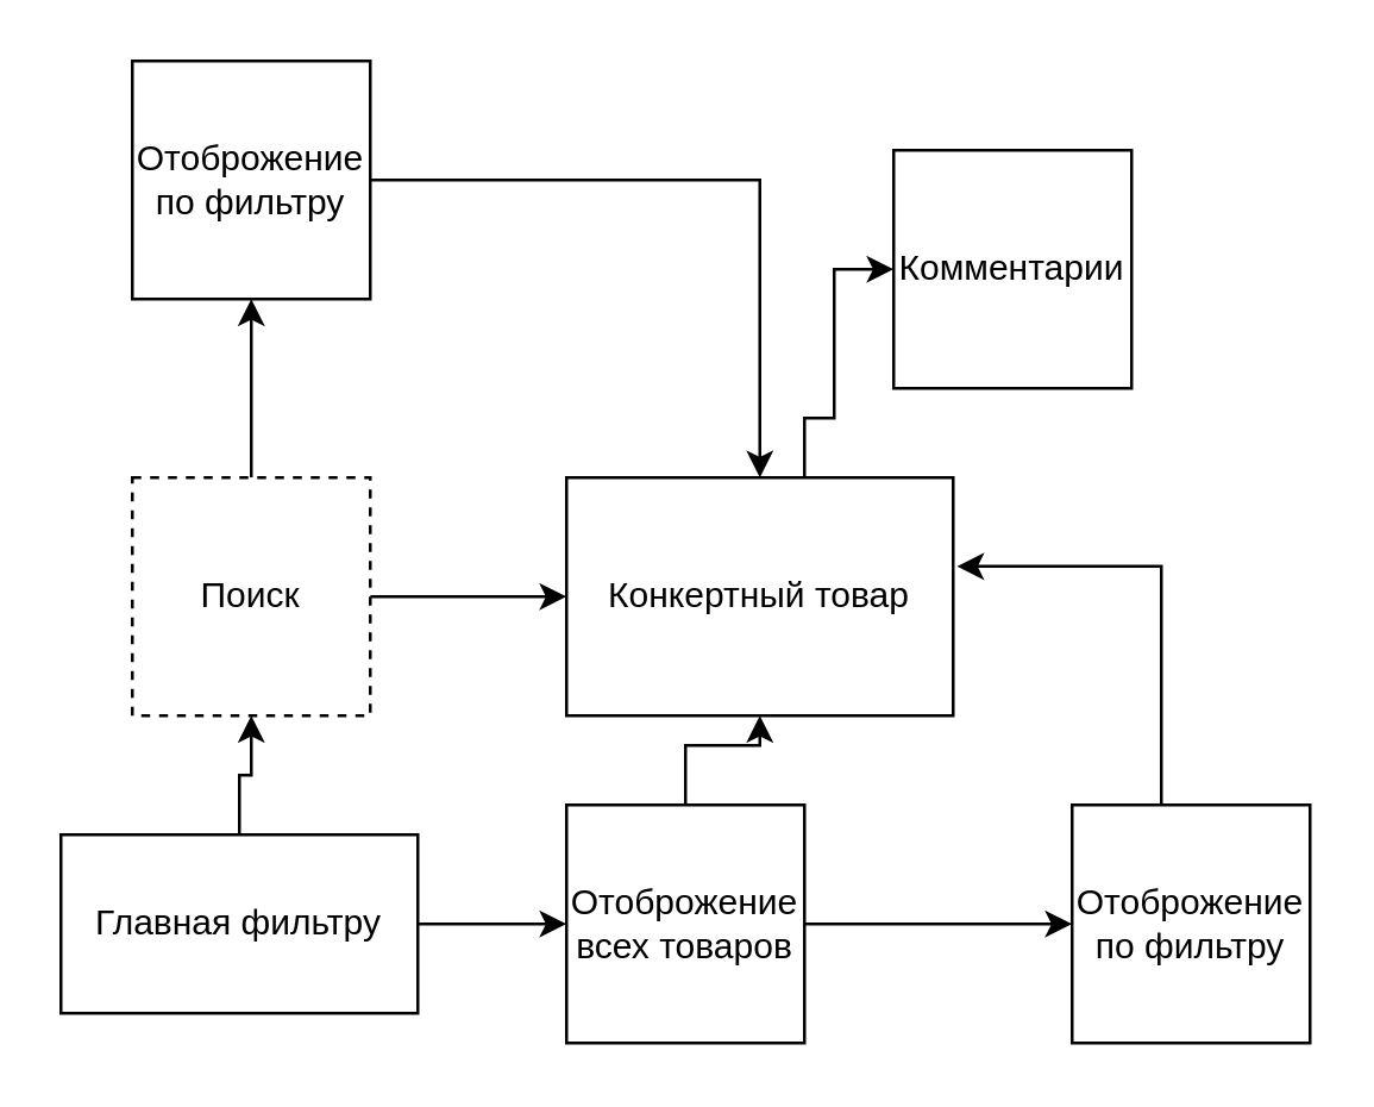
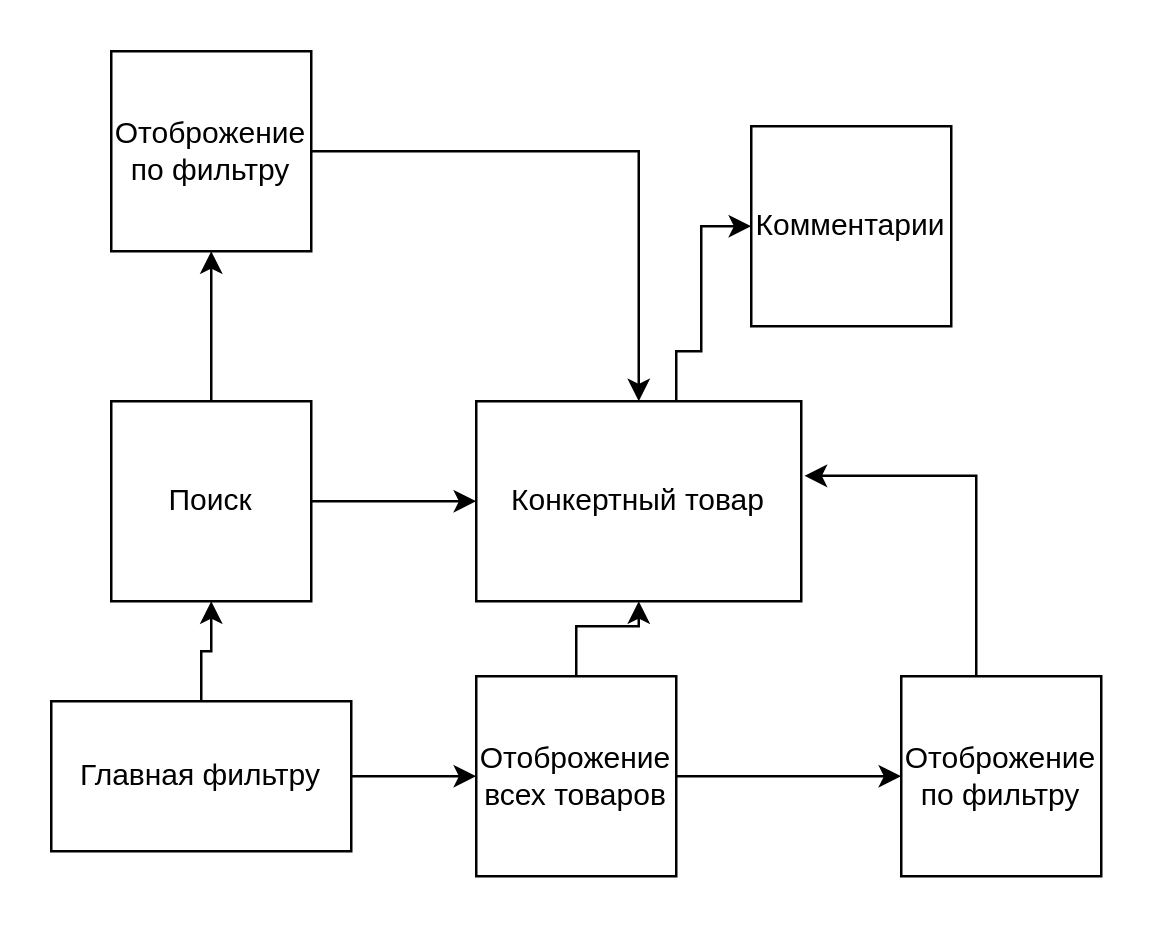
  <mxCell id="0" />
  <mxCell id="1" parent="0" />
  <mxCell id="2" value="" style="edgeStyle=orthogonalEdgeStyle;rounded=0;orthogonalLoop=1;jettySize=auto;html=1;" edge="1" parent="1" source="4" target="7"><mxGeometry relative="1" as="geometry" /></mxCell>
  <mxCell id="3" value="" style="edgeStyle=orthogonalEdgeStyle;rounded=0;orthogonalLoop=1;jettySize=auto;html=1;" edge="1" parent="1" source="4" target="12"><mxGeometry relative="1" as="geometry" /></mxCell>
  <mxCell id="4" value="Главная фильтру" style="rounded=0;whiteSpace=wrap;html=1;" vertex="1" parent="1"><mxGeometry x="20" y="280" width="120" height="60" as="geometry" /></mxCell>
  <mxCell id="5" value="" style="edgeStyle=orthogonalEdgeStyle;rounded=0;orthogonalLoop=1;jettySize=auto;html=1;" edge="1" parent="1" source="7" target="14"><mxGeometry relative="1" as="geometry" /></mxCell>
  <mxCell id="6" value="" style="edgeStyle=orthogonalEdgeStyle;rounded=0;orthogonalLoop=1;jettySize=auto;html=1;" edge="1" parent="1" source="7" target="16"><mxGeometry relative="1" as="geometry" /></mxCell>
- <mxCell id="7" value="Поиск" style="whiteSpace=wrap;html=1;aspect=fixed;dashed=1;" vertex="1" parent="1"><mxGeometry x="44" y="160" width="80" height="80" as="geometry" /></mxCell>
+ <mxCell id="7" value="Поиск" style="whiteSpace=wrap;html=1;aspect=fixed;" vertex="1" parent="1"><mxGeometry x="44" y="160" width="80" height="80" as="geometry" /></mxCell>
  <mxCell id="8" style="edgeStyle=orthogonalEdgeStyle;rounded=0;orthogonalLoop=1;jettySize=auto;html=1;entryX=1.01;entryY=0.373;entryDx=0;entryDy=0;entryPerimeter=0;" edge="1" parent="1" source="9" target="16"><mxGeometry relative="1" as="geometry"><Array as="points"><mxPoint x="390" y="190" /></Array></mxGeometry></mxCell>
  <mxCell id="9" value="Отоброжение по фильтру" style="whiteSpace=wrap;html=1;aspect=fixed;" vertex="1" parent="1"><mxGeometry x="360" y="270" width="80" height="80" as="geometry" /></mxCell>
  <mxCell id="10" value="" style="edgeStyle=orthogonalEdgeStyle;rounded=0;orthogonalLoop=1;jettySize=auto;html=1;" edge="1" parent="1" source="12" target="9"><mxGeometry relative="1" as="geometry" /></mxCell>
  <mxCell id="11" value="" style="edgeStyle=orthogonalEdgeStyle;rounded=0;orthogonalLoop=1;jettySize=auto;html=1;" edge="1" parent="1" source="12" target="16"><mxGeometry relative="1" as="geometry" /></mxCell>
  <mxCell id="12" value="Отоброжение всех товаров" style="whiteSpace=wrap;html=1;aspect=fixed;" vertex="1" parent="1"><mxGeometry x="190" y="270" width="80" height="80" as="geometry" /></mxCell>
  <mxCell id="13" style="edgeStyle=orthogonalEdgeStyle;rounded=0;orthogonalLoop=1;jettySize=auto;html=1;" edge="1" parent="1" source="14" target="16"><mxGeometry relative="1" as="geometry" /></mxCell>
  <mxCell id="14" value="Отоброжение по фильтру" style="whiteSpace=wrap;html=1;aspect=fixed;" vertex="1" parent="1"><mxGeometry x="44" y="20" width="80" height="80" as="geometry" /></mxCell>
  <mxCell id="15" style="edgeStyle=orthogonalEdgeStyle;rounded=0;orthogonalLoop=1;jettySize=auto;html=1;entryX=0;entryY=0.5;entryDx=0;entryDy=0;" edge="1" parent="1" source="16" target="17"><mxGeometry relative="1" as="geometry"><Array as="points"><mxPoint x="270" y="140" /><mxPoint x="280" y="140" /><mxPoint x="280" y="90" /></Array></mxGeometry></mxCell>
  <mxCell id="16" value="Конкертный товар" style="whiteSpace=wrap;html=1;aspect=fixed;" vertex="1" parent="1"><mxGeometry x="190" y="160" width="130" height="80" as="geometry" /></mxCell>
  <mxCell id="17" value="Комментарии" style="whiteSpace=wrap;html=1;aspect=fixed;" vertex="1" parent="1"><mxGeometry x="300" y="50" width="80" height="80" as="geometry" /></mxCell>
